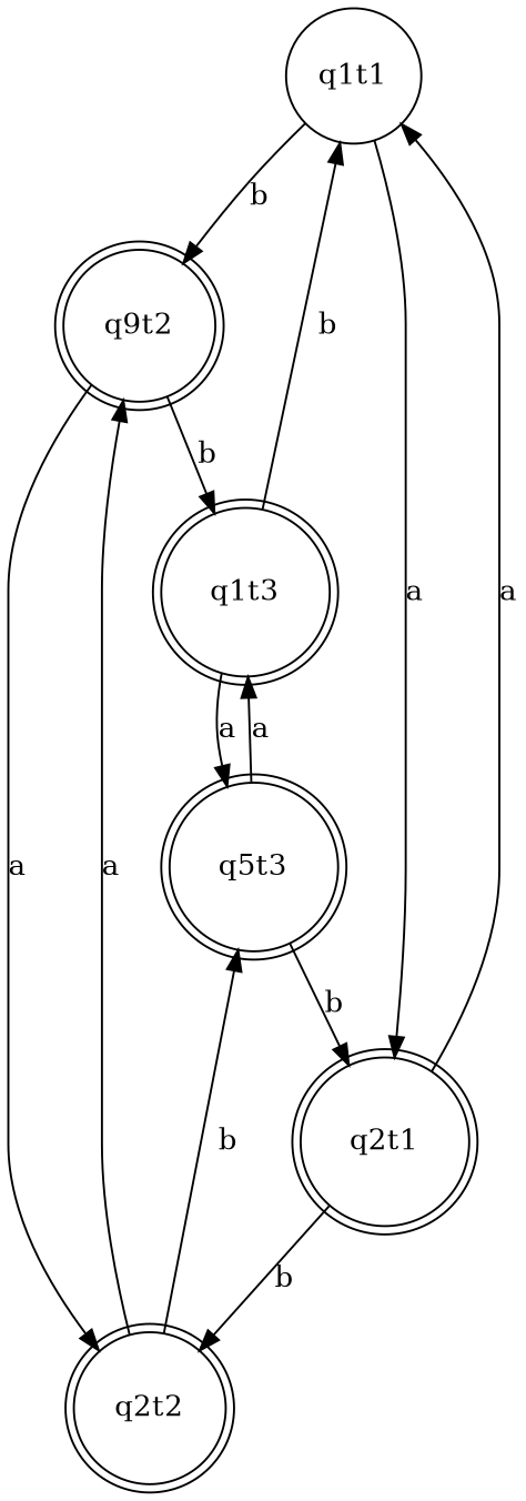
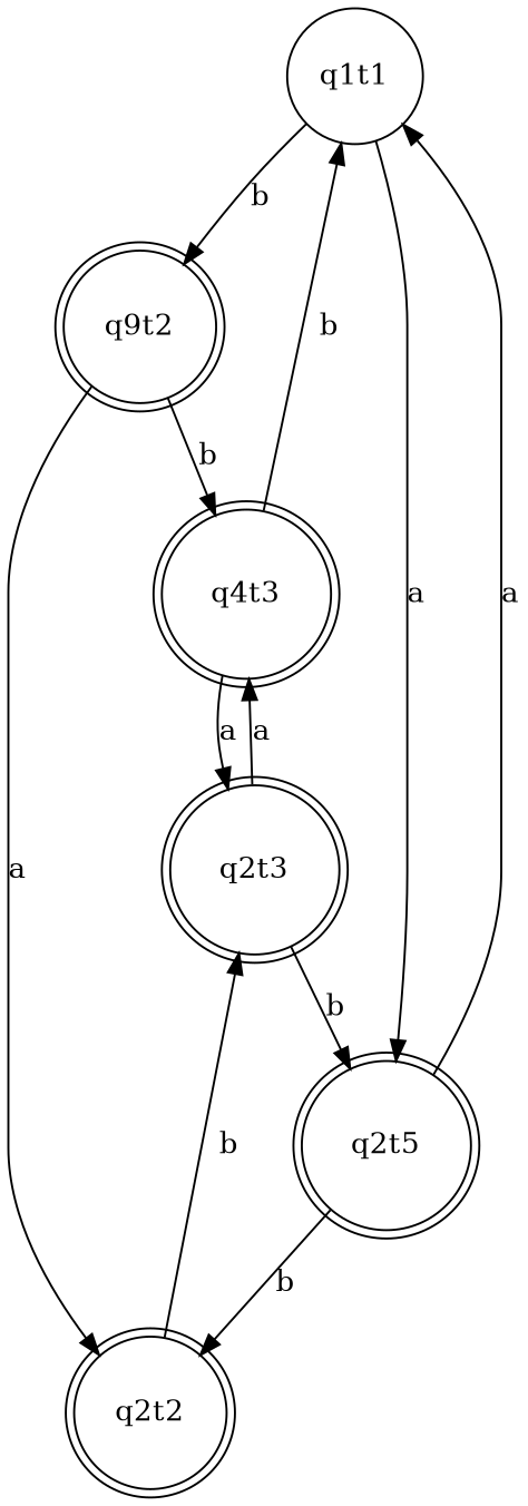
  digraph {
    rankdir=TB
    node [shape=doublecircle]
    q1t1 [shape=circle]
    n2 [label=q9t2]
-   q2t1
-   q1t3
+   q2t1 [label=q2t5]
+   q1t3 [label=q4t3]
    q2t2
-   q2t3 [label=q5t3]
+   q2t3
    q1t1 -> n2 [label=b]
    q1t1 -> q2t1 [label=a]
    n2 -> q1t3 [label=b]
    n2 -> q2t2 [label=a]
    q2t1 -> q1t1 [label=a]
    q2t1 -> q2t2 [label=b]
    q1t3 -> q1t1 [label=b]
    q1t3 -> q2t3 [label=a]
-   q2t2 -> n2 [label=a]
    q2t2 -> q2t3 [label=b]
    q2t3 -> q2t1 [label=b]
    q2t3 -> q1t3 [label=a]
  }
